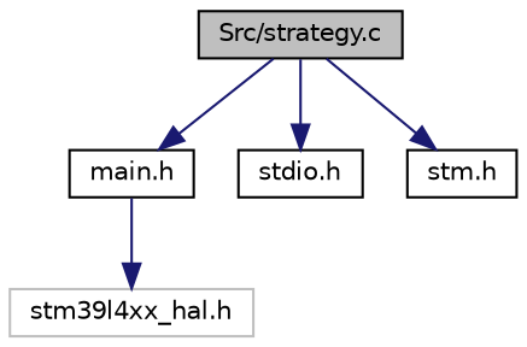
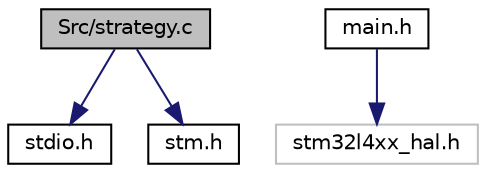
  digraph {
    node [color=black fillcolor=white fontname=Helvetica fontsize=10 shape=record style=filled]
    edge [color=midnightblue fontname=Helvetica fontsize=10 labelfontname=Helvetica labelfontsize=10 style=solid]
    n1 [fillcolor=grey75 fontcolor=black height=0.2 label="Src/strategy.c" width=0.4]
    n2 [height=0.2 label="main.h" width=0.4]
    n3 [height=0.2 label="stdio.h" width=0.4]
    n4 [height=0.2 label="stm.h" width=0.4]
-   n5 [color=grey75 height=0.2 label="stm39l4xx_hal.h" width=0.4]
-   n1 -> n2
+   n5 [color=grey75 height=0.2 label="stm32l4xx_hal.h" width=0.4]
    n1 -> n3
    n1 -> n4
    n2 -> n5
  }
